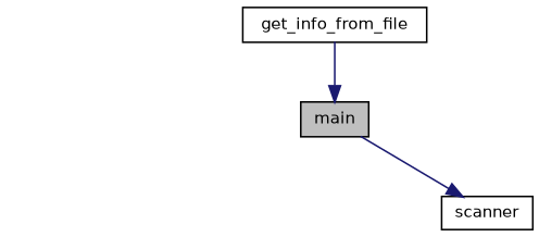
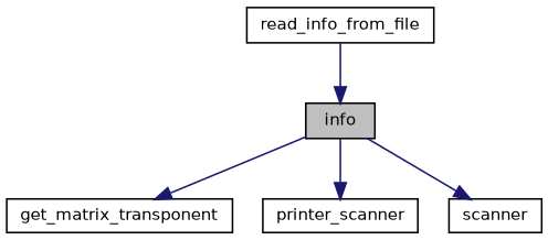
  digraph {
    rankdir=TB
    node [color=black fillcolor=white fontname=Helvetica fontsize=10 shape=record style=filled]
    edge [color=midnightblue fontname=Helvetica fontsize=10 labelfontname=Helvetica labelfontsize=10 style=solid]
-   n1 [fillcolor=grey75 fontcolor=black height=0.2 label=main width=0.4]
+   n1 [fillcolor=grey75 fontcolor=black height=0.2 label=info width=0.4]
+   n2 [height=0.2 label=get_matrix_transponent width=0.4]
+   n3 [height=0.2 label=printer_scanner width=0.4]
    n4 [height=0.2 label=scanner width=0.4]
-   n5 [height=0.2 label=get_info_from_file width=0.4]
+   n5 [height=0.2 label=read_info_from_file width=0.4]
+   n1 -> n2
+   n1 -> n3
    n1 -> n4
    n5 -> n1
  }
